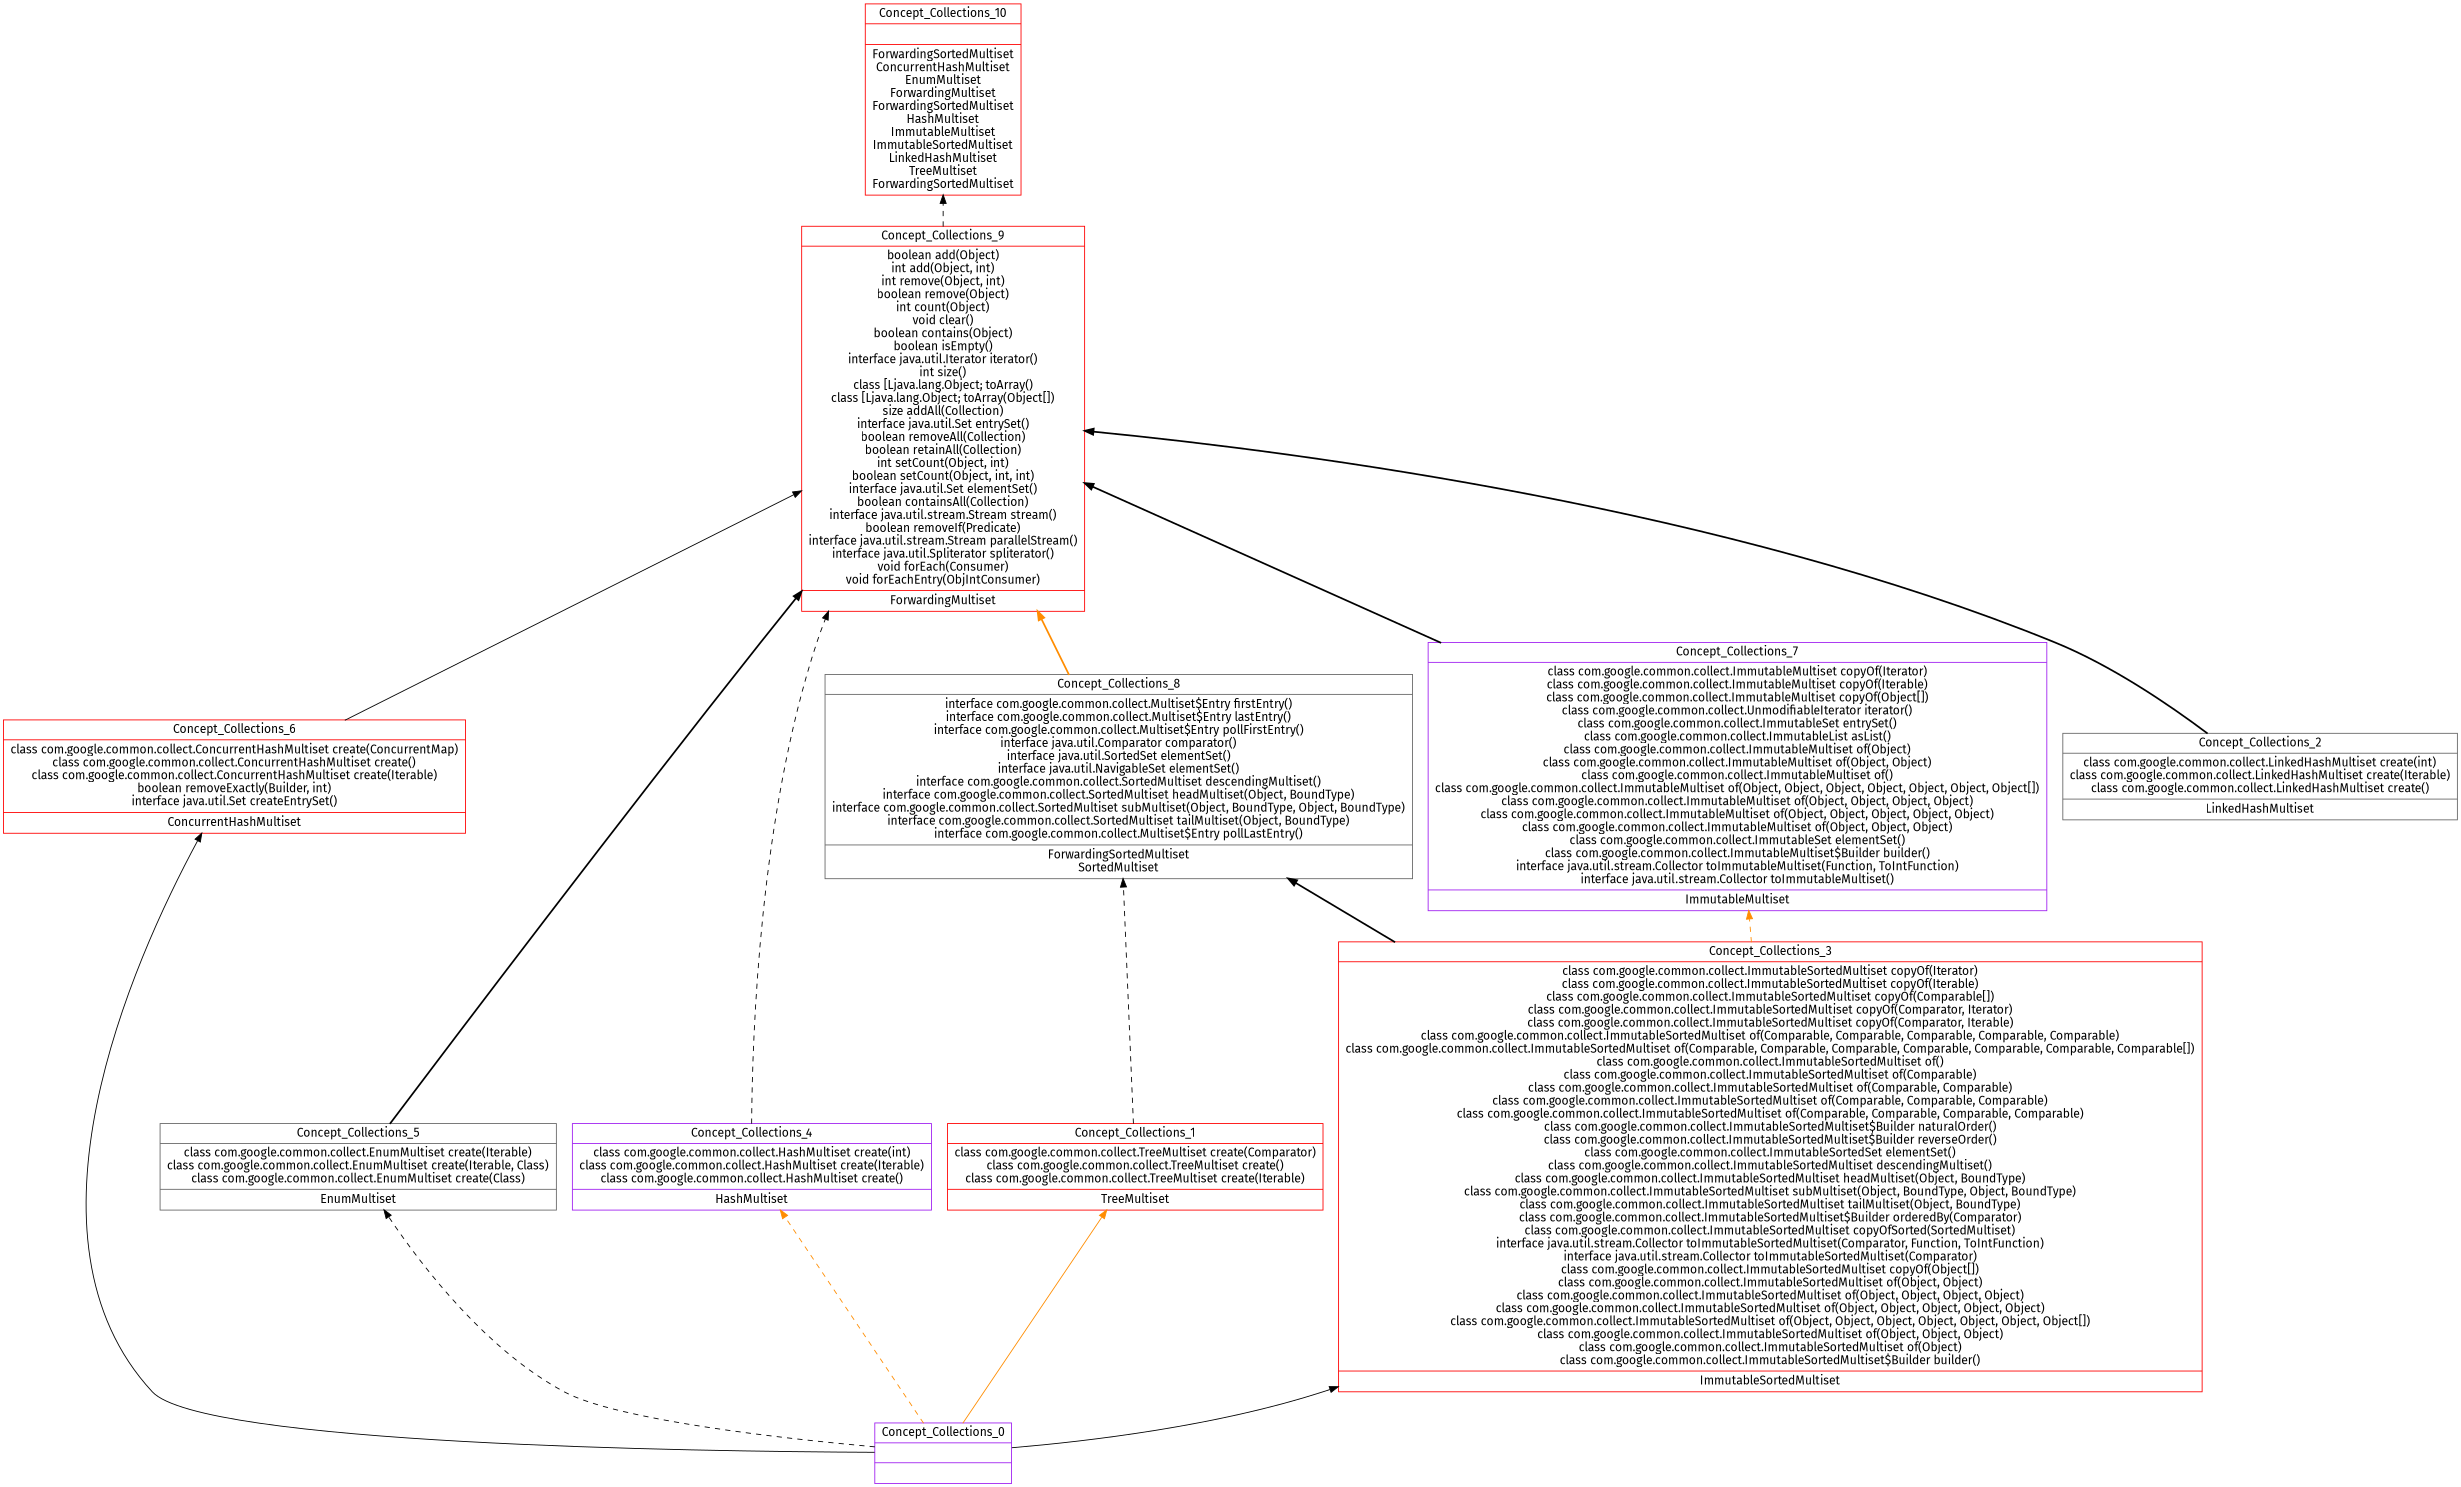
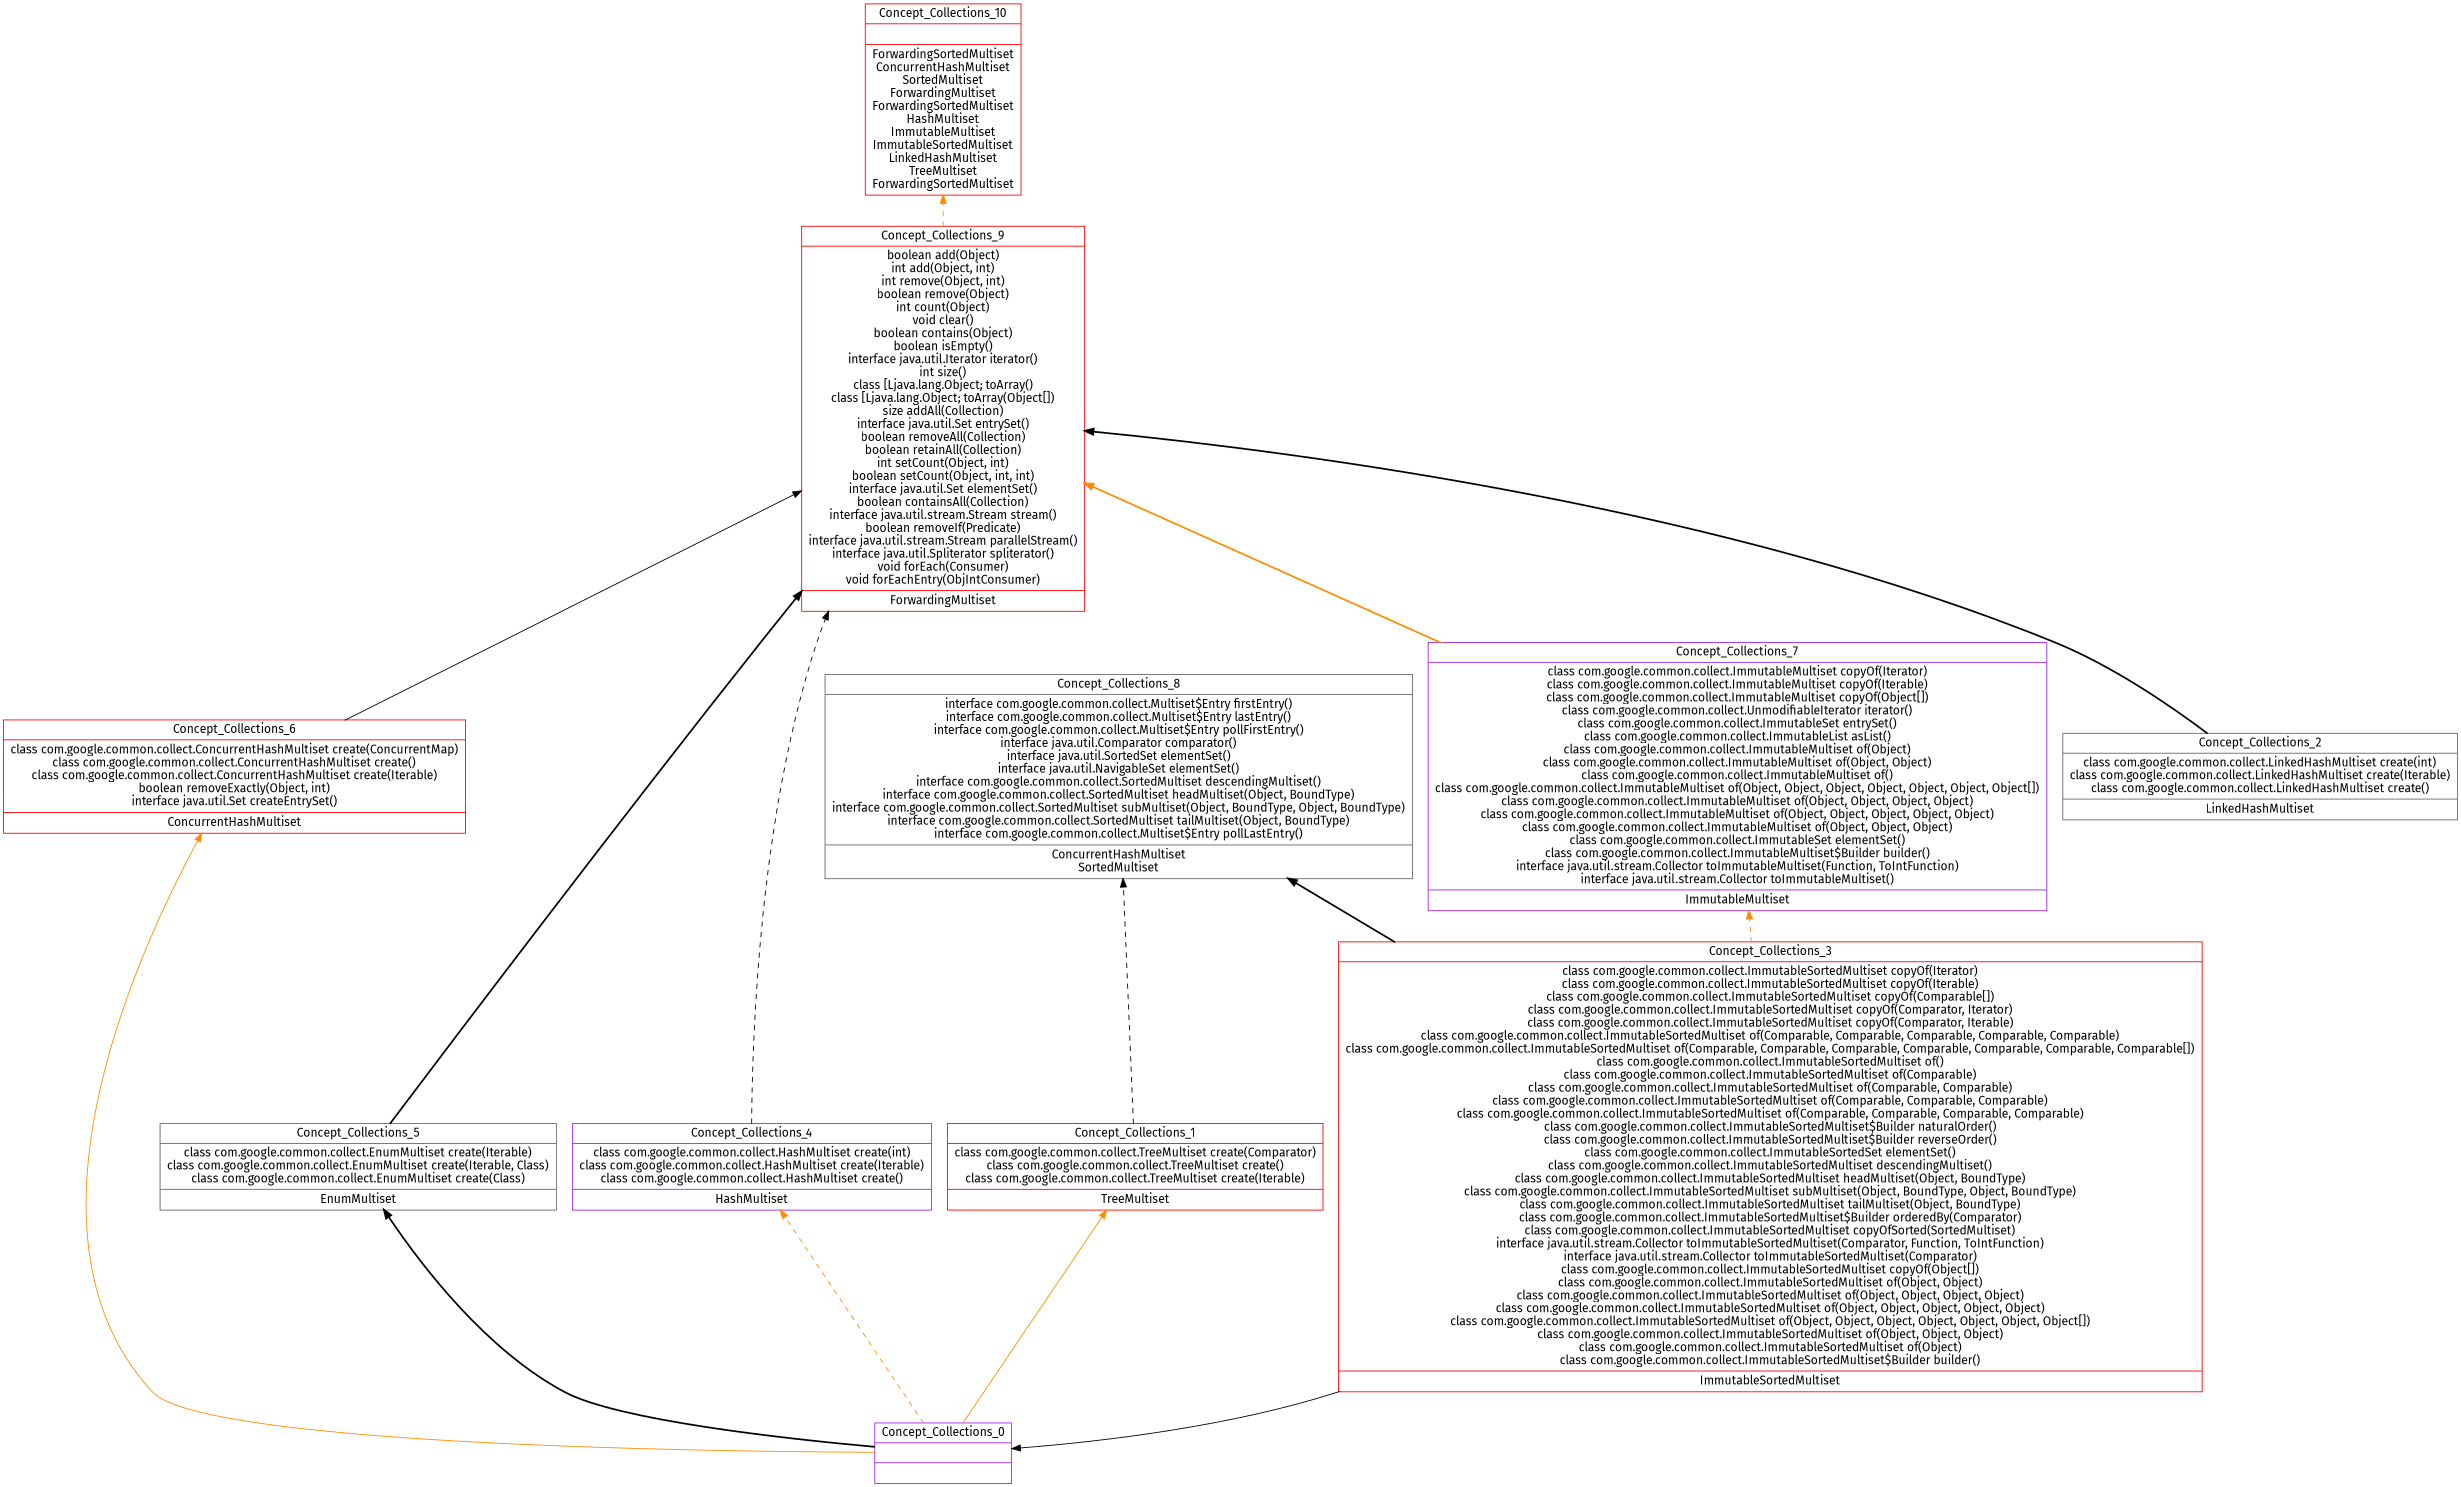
  digraph {
    fontname="Fira Sans"
    rankdir=BT
    node [color=red fontname="Fira Sans" shape=record]
    edge [color=black fontname="Fira Sans" style=bold]
-   n1 [label="{Concept_Collections_10||ForwardingSortedMultiset\nConcurrentHashMultiset\nEnumMultiset\nForwardingMultiset\nForwardingSortedMultiset\nHashMultiset\nImmutableMultiset\nImmutableSortedMultiset\nLinkedHashMultiset\nTreeMultiset\nForwardingSortedMultiset\n}"]
+   n1 [label="{Concept_Collections_10||ForwardingSortedMultiset\nConcurrentHashMultiset\nSortedMultiset\nForwardingMultiset\nForwardingSortedMultiset\nHashMultiset\nImmutableMultiset\nImmutableSortedMultiset\nLinkedHashMultiset\nTreeMultiset\nForwardingSortedMultiset\n}"]
    n2 [label="{Concept_Collections_9|boolean add(Object)\nint add(Object, int)\nint remove(Object, int)\nboolean remove(Object)\nint count(Object)\nvoid clear()\nboolean contains(Object)\nboolean isEmpty()\ninterface java.util.Iterator iterator()\nint size()\nclass [Ljava.lang.Object; toArray()\nclass [Ljava.lang.Object; toArray(Object[])\nsize addAll(Collection)\ninterface java.util.Set entrySet()\nboolean removeAll(Collection)\nboolean retainAll(Collection)\nint setCount(Object, int)\nboolean setCount(Object, int, int)\ninterface java.util.Set elementSet()\nboolean containsAll(Collection)\ninterface java.util.stream.Stream stream()\nboolean removeIf(Predicate)\ninterface java.util.stream.Stream parallelStream()\ninterface java.util.Spliterator spliterator()\nvoid forEach(Consumer)\nvoid forEachEntry(ObjIntConsumer)\n|ForwardingMultiset\n}"]
-   n3 [label="{Concept_Collections_6|class com.google.common.collect.ConcurrentHashMultiset create(ConcurrentMap)\nclass com.google.common.collect.ConcurrentHashMultiset create()\nclass com.google.common.collect.ConcurrentHashMultiset create(Iterable)\nboolean removeExactly(Builder, int)\ninterface java.util.Set createEntrySet()\n|ConcurrentHashMultiset\n}"]
+   n3 [label="{Concept_Collections_6|class com.google.common.collect.ConcurrentHashMultiset create(ConcurrentMap)\nclass com.google.common.collect.ConcurrentHashMultiset create()\nclass com.google.common.collect.ConcurrentHashMultiset create(Iterable)\nboolean removeExactly(Object, int)\ninterface java.util.Set createEntrySet()\n|ConcurrentHashMultiset\n}"]
    n4 [color=purple label="{Concept_Collections_0||}"]
    n5 [color=gray40 label="{Concept_Collections_5|class com.google.common.collect.EnumMultiset create(Iterable)\nclass com.google.common.collect.EnumMultiset create(Iterable, Class)\nclass com.google.common.collect.EnumMultiset create(Class)\n|EnumMultiset\n}"]
    n6 [color=purple label="{Concept_Collections_4|class com.google.common.collect.HashMultiset create(int)\nclass com.google.common.collect.HashMultiset create(Iterable)\nclass com.google.common.collect.HashMultiset create()\n|HashMultiset\n}"]
    n7 [label="{Concept_Collections_3|class com.google.common.collect.ImmutableSortedMultiset copyOf(Iterator)\nclass com.google.common.collect.ImmutableSortedMultiset copyOf(Iterable)\nclass com.google.common.collect.ImmutableSortedMultiset copyOf(Comparable[])\nclass com.google.common.collect.ImmutableSortedMultiset copyOf(Comparator, Iterator)\nclass com.google.common.collect.ImmutableSortedMultiset copyOf(Comparator, Iterable)\nclass com.google.common.collect.ImmutableSortedMultiset of(Comparable, Comparable, Comparable, Comparable, Comparable)\nclass com.google.common.collect.ImmutableSortedMultiset of(Comparable, Comparable, Comparable, Comparable, Comparable, Comparable, Comparable[])\nclass com.google.common.collect.ImmutableSortedMultiset of()\nclass com.google.common.collect.ImmutableSortedMultiset of(Comparable)\nclass com.google.common.collect.ImmutableSortedMultiset of(Comparable, Comparable)\nclass com.google.common.collect.ImmutableSortedMultiset of(Comparable, Comparable, Comparable)\nclass com.google.common.collect.ImmutableSortedMultiset of(Comparable, Comparable, Comparable, Comparable)\nclass com.google.common.collect.ImmutableSortedMultiset$Builder naturalOrder()\nclass com.google.common.collect.ImmutableSortedMultiset$Builder reverseOrder()\nclass com.google.common.collect.ImmutableSortedSet elementSet()\nclass com.google.common.collect.ImmutableSortedMultiset descendingMultiset()\nclass com.google.common.collect.ImmutableSortedMultiset headMultiset(Object, BoundType)\nclass com.google.common.collect.ImmutableSortedMultiset subMultiset(Object, BoundType, Object, BoundType)\nclass com.google.common.collect.ImmutableSortedMultiset tailMultiset(Object, BoundType)\nclass com.google.common.collect.ImmutableSortedMultiset$Builder orderedBy(Comparator)\nclass com.google.common.collect.ImmutableSortedMultiset copyOfSorted(SortedMultiset)\ninterface java.util.stream.Collector toImmutableSortedMultiset(Comparator, Function, ToIntFunction)\ninterface java.util.stream.Collector toImmutableSortedMultiset(Comparator)\nclass com.google.common.collect.ImmutableSortedMultiset copyOf(Object[])\nclass com.google.common.collect.ImmutableSortedMultiset of(Object, Object)\nclass com.google.common.collect.ImmutableSortedMultiset of(Object, Object, Object, Object)\nclass com.google.common.collect.ImmutableSortedMultiset of(Object, Object, Object, Object, Object)\nclass com.google.common.collect.ImmutableSortedMultiset of(Object, Object, Object, Object, Object, Object, Object[])\nclass com.google.common.collect.ImmutableSortedMultiset of(Object, Object, Object)\nclass com.google.common.collect.ImmutableSortedMultiset of(Object)\nclass com.google.common.collect.ImmutableSortedMultiset$Builder builder()\n|ImmutableSortedMultiset\n}"]
    n8 [color=gray40 label="{Concept_Collections_2|class com.google.common.collect.LinkedHashMultiset create(int)\nclass com.google.common.collect.LinkedHashMultiset create(Iterable)\nclass com.google.common.collect.LinkedHashMultiset create()\n|LinkedHashMultiset\n}"]
    n9 [label="{Concept_Collections_1|class com.google.common.collect.TreeMultiset create(Comparator)\nclass com.google.common.collect.TreeMultiset create()\nclass com.google.common.collect.TreeMultiset create(Iterable)\n|TreeMultiset\n}"]
-   n10 [color=gray40 label="{Concept_Collections_8|interface com.google.common.collect.Multiset$Entry firstEntry()\ninterface com.google.common.collect.Multiset$Entry lastEntry()\ninterface com.google.common.collect.Multiset$Entry pollFirstEntry()\ninterface java.util.Comparator comparator()\ninterface java.util.SortedSet elementSet()\ninterface java.util.NavigableSet elementSet()\ninterface com.google.common.collect.SortedMultiset descendingMultiset()\ninterface com.google.common.collect.SortedMultiset headMultiset(Object, BoundType)\ninterface com.google.common.collect.SortedMultiset subMultiset(Object, BoundType, Object, BoundType)\ninterface com.google.common.collect.SortedMultiset tailMultiset(Object, BoundType)\ninterface com.google.common.collect.Multiset$Entry pollLastEntry()\n|ForwardingSortedMultiset\nSortedMultiset\n}"]
+   n10 [color=gray40 label="{Concept_Collections_8|interface com.google.common.collect.Multiset$Entry firstEntry()\ninterface com.google.common.collect.Multiset$Entry lastEntry()\ninterface com.google.common.collect.Multiset$Entry pollFirstEntry()\ninterface java.util.Comparator comparator()\ninterface java.util.SortedSet elementSet()\ninterface java.util.NavigableSet elementSet()\ninterface com.google.common.collect.SortedMultiset descendingMultiset()\ninterface com.google.common.collect.SortedMultiset headMultiset(Object, BoundType)\ninterface com.google.common.collect.SortedMultiset subMultiset(Object, BoundType, Object, BoundType)\ninterface com.google.common.collect.SortedMultiset tailMultiset(Object, BoundType)\ninterface com.google.common.collect.Multiset$Entry pollLastEntry()\n|ConcurrentHashMultiset\nSortedMultiset\n}"]
    n11 [color=purple label="{Concept_Collections_7|class com.google.common.collect.ImmutableMultiset copyOf(Iterator)\nclass com.google.common.collect.ImmutableMultiset copyOf(Iterable)\nclass com.google.common.collect.ImmutableMultiset copyOf(Object[])\nclass com.google.common.collect.UnmodifiableIterator iterator()\nclass com.google.common.collect.ImmutableSet entrySet()\nclass com.google.common.collect.ImmutableList asList()\nclass com.google.common.collect.ImmutableMultiset of(Object)\nclass com.google.common.collect.ImmutableMultiset of(Object, Object)\nclass com.google.common.collect.ImmutableMultiset of()\nclass com.google.common.collect.ImmutableMultiset of(Object, Object, Object, Object, Object, Object, Object[])\nclass com.google.common.collect.ImmutableMultiset of(Object, Object, Object, Object)\nclass com.google.common.collect.ImmutableMultiset of(Object, Object, Object, Object, Object)\nclass com.google.common.collect.ImmutableMultiset of(Object, Object, Object)\nclass com.google.common.collect.ImmutableSet elementSet()\nclass com.google.common.collect.ImmutableMultiset$Builder builder()\ninterface java.util.stream.Collector toImmutableMultiset(Function, ToIntFunction)\ninterface java.util.stream.Collector toImmutableMultiset()\n|ImmutableMultiset\n}"]
    subgraph sub_1 {
      label=Collections
      n1
      n2
      n3
      n4
      n5
      n6
      n7
      n8
      n9
      n10
      n11
    }
-   n2 -> n1 [style=dashed]
+   n2 -> n1 [color=darkorange style=dashed]
    n3 -> n2 [style=solid]
-   n4 -> n3 [style=solid]
-   n4 -> n5 [style=dashed]
+   n4 -> n3 [color=darkorange style=solid]
+   n4 -> n5
    n4 -> n6 [color=darkorange style=dashed]
-   n4 -> n7 [style=solid]
+   n7 -> n4 [style=solid]
    n4 -> n9 [color=darkorange style=solid]
    n5 -> n2
    n6 -> n2 [style=dashed]
    n7 -> n10
    n7 -> n11 [color=darkorange style=dashed]
    n8 -> n2
    n9 -> n10 [style=dashed]
-   n10 -> n2 [color=darkorange]
-   n11 -> n2
+   n11 -> n2 [color=darkorange]
  }
